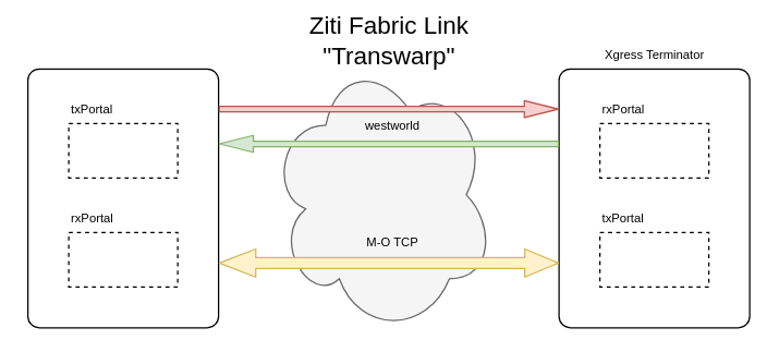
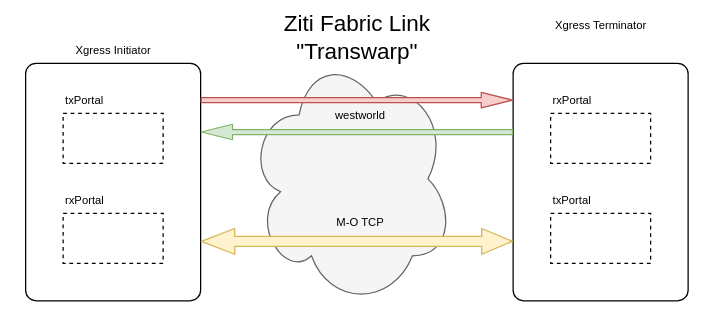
  <mxCell id="0" />
  <mxCell id="1" parent="0" />
  <mxCell id="2" value="" style="ellipse;shape=cloud;whiteSpace=wrap;html=1;rounded=1;fillColor=#f5f5f5;fontSize=9;align=left;strokeColor=#666666;fontColor=#333333;" vertex="1" parent="1"><mxGeometry x="197.5" y="40" width="165" height="205" as="geometry" /></mxCell>
  <mxCell id="3" value="" style="rounded=1;whiteSpace=wrap;html=1;fillColor=none;fontSize=9;align=left;perimeterSpacing=0;arcSize=6;" vertex="1" parent="1"><mxGeometry x="20" y="50" width="140" height="190" as="geometry" /></mxCell>
  <mxCell id="4" value="" style="rounded=1;whiteSpace=wrap;html=1;fillColor=none;fontSize=9;align=left;perimeterSpacing=0;arcSize=6;" vertex="1" parent="1"><mxGeometry x="410" y="50" width="140" height="190" as="geometry" /></mxCell>
  <mxCell id="5" value="" style="rounded=0;whiteSpace=wrap;html=1;fillColor=none;align=left;dashed=1;" vertex="1" parent="1"><mxGeometry x="50" y="90" width="80" height="40" as="geometry" /></mxCell>
  <mxCell id="6" value="txPortal" style="text;html=1;strokeColor=none;fillColor=none;align=left;verticalAlign=middle;whiteSpace=wrap;rounded=0;dashed=1;fontSize=9;" vertex="1" parent="1"><mxGeometry x="50" y="70" width="50" height="20" as="geometry" /></mxCell>
  <mxCell id="7" value="" style="rounded=0;whiteSpace=wrap;html=1;fillColor=none;align=left;dashed=1;" vertex="1" parent="1"><mxGeometry x="50" y="170" width="80" height="40" as="geometry" /></mxCell>
  <mxCell id="8" value="rxPortal" style="text;html=1;strokeColor=none;fillColor=none;align=left;verticalAlign=middle;whiteSpace=wrap;rounded=0;dashed=1;fontSize=9;" vertex="1" parent="1"><mxGeometry x="50" y="150" width="50" height="20" as="geometry" /></mxCell>
+ <mxCell id="9" value="Xgress Initiator" style="text;html=1;strokeColor=none;fillColor=none;align=center;verticalAlign=middle;whiteSpace=wrap;rounded=0;fontSize=9;" vertex="1" parent="1"><mxGeometry x="57.5" y="30" width="65" height="20" as="geometry" /></mxCell>
  <mxCell id="10" value="" style="rounded=0;whiteSpace=wrap;html=1;fillColor=none;align=left;dashed=1;" vertex="1" parent="1"><mxGeometry x="440" y="90" width="80" height="40" as="geometry" /></mxCell>
  <mxCell id="11" value="rxPortal" style="text;html=1;strokeColor=none;fillColor=none;align=left;verticalAlign=middle;whiteSpace=wrap;rounded=0;dashed=1;fontSize=9;" vertex="1" parent="1"><mxGeometry x="440" y="70" width="50" height="20" as="geometry" /></mxCell>
  <mxCell id="12" value="" style="rounded=0;whiteSpace=wrap;html=1;fillColor=none;align=left;dashed=1;" vertex="1" parent="1"><mxGeometry x="440" y="170" width="80" height="40" as="geometry" /></mxCell>
  <mxCell id="13" value="txPortal" style="text;html=1;strokeColor=none;fillColor=none;align=left;verticalAlign=middle;whiteSpace=wrap;rounded=0;dashed=1;fontSize=9;" vertex="1" parent="1"><mxGeometry x="440" y="150" width="50" height="20" as="geometry" /></mxCell>
- <mxCell id="14" value="Xgress Terminator" style="text;html=1;strokeColor=none;fillColor=none;align=center;verticalAlign=middle;whiteSpace=wrap;rounded=0;fontSize=9;" vertex="1" parent="1"><mxGeometry x="427.5" y="30" width="105" height="20" as="geometry" /></mxCell>
+ <mxCell id="14" value="Xgress Terminator" style="text;html=1;strokeColor=none;fillColor=none;align=center;verticalAlign=middle;whiteSpace=wrap;rounded=0;fontSize=9;" vertex="1" parent="1"><mxGeometry x="427.5" y="10" width="105" height="20" as="geometry" /></mxCell>
  <mxCell id="15" value="" style="shape=flexArrow;endArrow=classic;html=1;fontSize=9;width=4;endSize=8;endWidth=7.429;fillColor=#f8cecc;strokeColor=#b85450;" edge="1" parent="1"><mxGeometry width="50" height="50" relative="1" as="geometry"><mxPoint x="160" y="79.5" as="sourcePoint" /><mxPoint x="410" y="79.5" as="targetPoint" /></mxGeometry></mxCell>
  <mxCell id="16" value="" style="shape=flexArrow;endArrow=classic;html=1;fontSize=9;width=4;endSize=8;endWidth=7.429;fillColor=#d5e8d4;strokeColor=#82b366;" edge="1" parent="1"><mxGeometry width="50" height="50" relative="1" as="geometry"><mxPoint x="410" y="105" as="sourcePoint" /><mxPoint x="160" y="105" as="targetPoint" /></mxGeometry></mxCell>
  <mxCell id="17" value="westworld" style="text;html=1;strokeColor=none;fillColor=none;align=center;verticalAlign=middle;whiteSpace=wrap;rounded=0;fontSize=9;" vertex="1" parent="1"><mxGeometry x="268" y="82" width="40" height="20" as="geometry" /></mxCell>
  <mxCell id="18" value="Ziti Fabric Link&lt;br&gt;&quot;Transwarp&quot;" style="text;html=1;strokeColor=none;fillColor=none;align=center;verticalAlign=middle;whiteSpace=wrap;rounded=0;fontSize=18;" vertex="1" parent="1"><mxGeometry x="213" y="20" width="145" height="20" as="geometry" /></mxCell>
  <mxCell id="19" value="" style="shape=flexArrow;endArrow=classic;startArrow=classic;html=1;fontSize=18;exitX=1;exitY=0.75;exitDx=0;exitDy=0;entryX=0;entryY=0.75;entryDx=0;entryDy=0;fillColor=#fff2cc;strokeColor=#d6b656;endWidth=11.628;endSize=7.884;startWidth=11.628;startSize=8.6;width=8;" edge="1" parent="1" source="3" target="4"><mxGeometry width="50" height="50" relative="1" as="geometry"><mxPoint x="265" y="365" as="sourcePoint" /><mxPoint x="315" y="315" as="targetPoint" /></mxGeometry></mxCell>
  <mxCell id="20" value="M-O TCP" style="text;html=1;strokeColor=none;fillColor=none;align=center;verticalAlign=middle;whiteSpace=wrap;rounded=0;fontSize=9;" vertex="1" parent="1"><mxGeometry x="268" y="168" width="40" height="20" as="geometry" /></mxCell>
